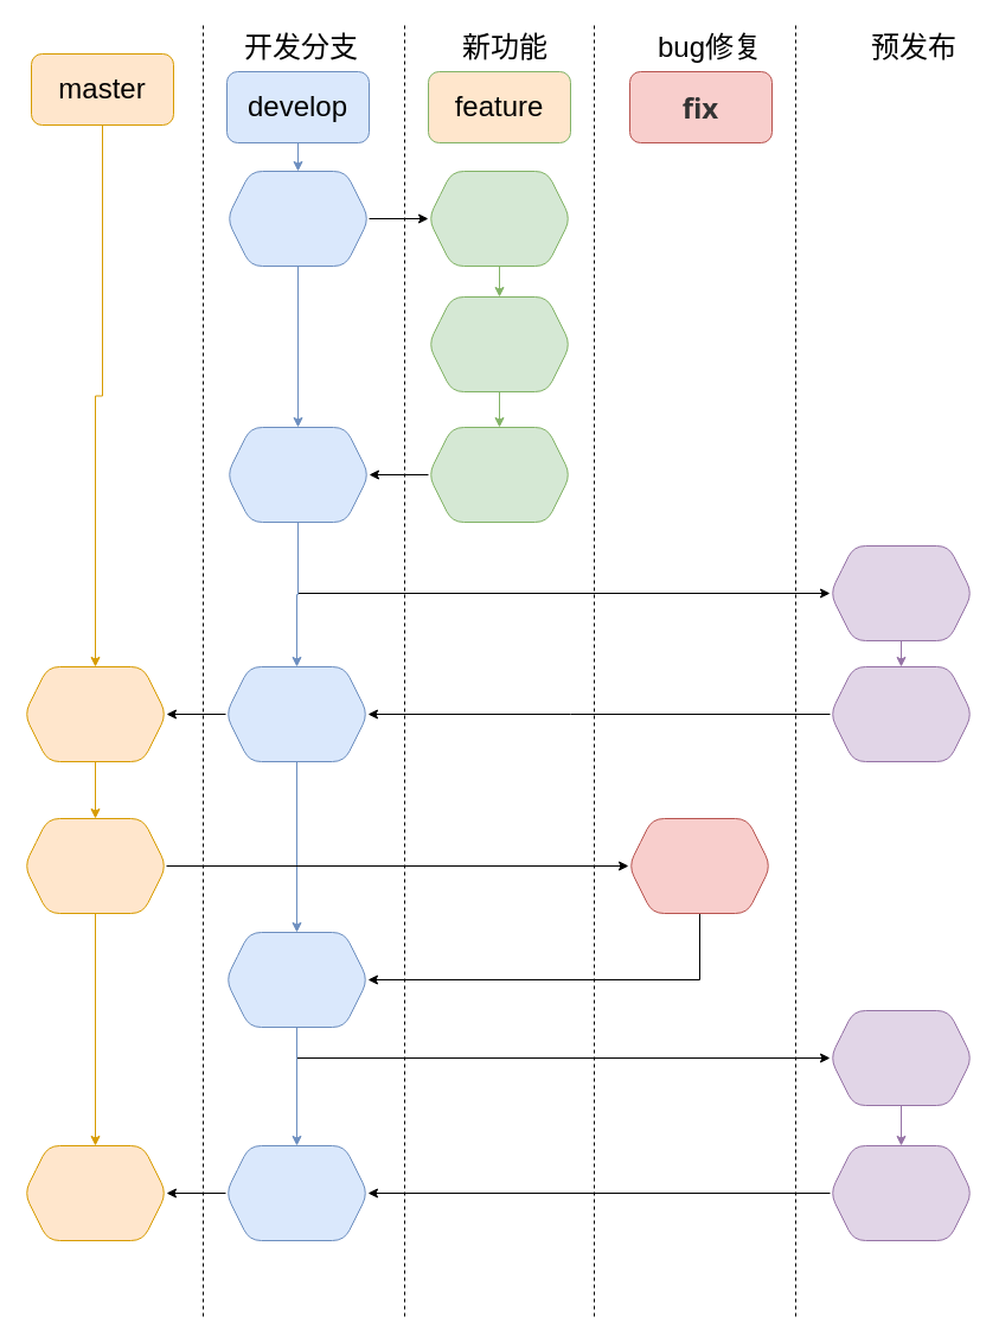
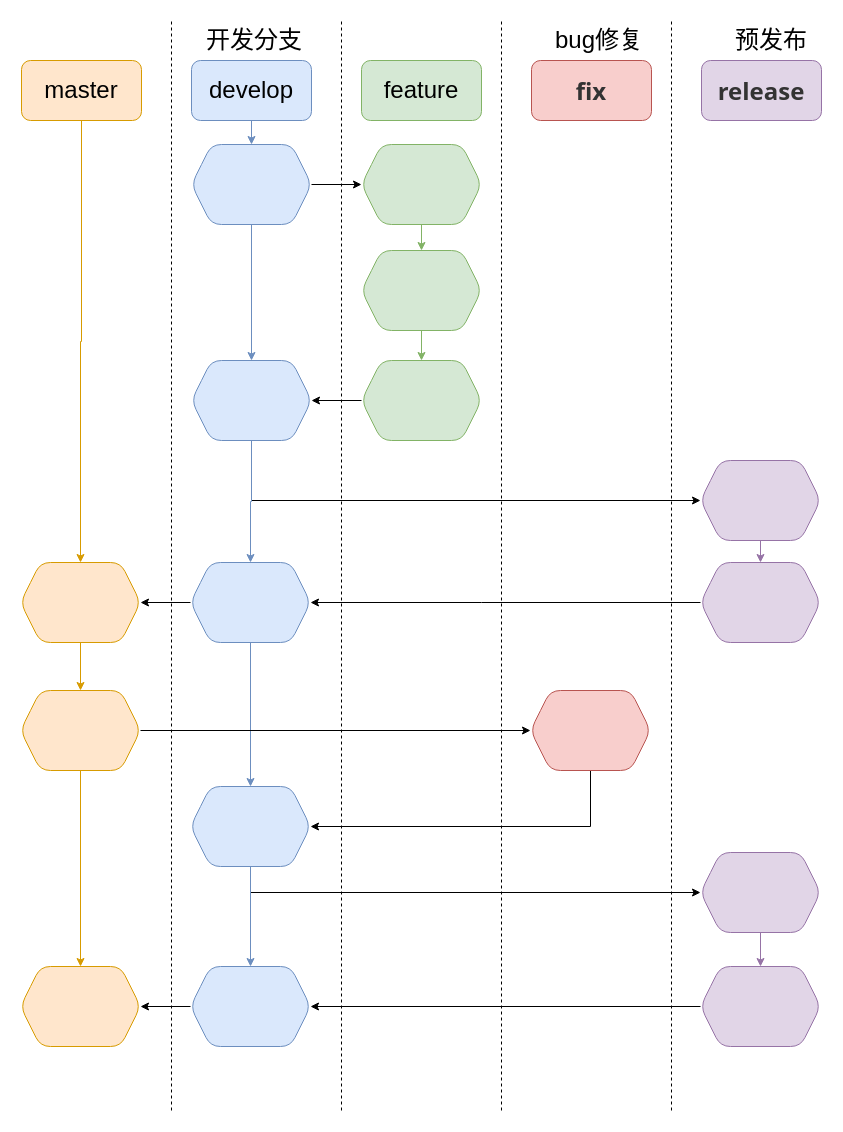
  <mxCell id="0" />
  <mxCell id="1" parent="0" />
  <mxCell id="2" value="" style="edgeStyle=orthogonalEdgeStyle;rounded=0;orthogonalLoop=1;jettySize=auto;html=1;fillColor=#ffe6cc;strokeColor=#d79b00;" edge="1" parent="1" source="3" target="10"><mxGeometry relative="1" as="geometry" /></mxCell>
- <mxCell id="3" value="&lt;font style=&quot;font-size: 24px&quot;&gt;master&lt;/font&gt;" style="rounded=1;whiteSpace=wrap;html=1;fillColor=#ffe6cc;strokeColor=#d79b00;" vertex="1" parent="1"><mxGeometry x="26" y="45" width="120" height="60" as="geometry" /></mxCell>
+ <mxCell id="3" value="&lt;font style=&quot;font-size: 24px&quot;&gt;master&lt;/font&gt;" style="rounded=1;whiteSpace=wrap;html=1;fillColor=#ffe6cc;strokeColor=#d79b00;" vertex="1" parent="1"><mxGeometry x="21" y="60" width="120" height="60" as="geometry" /></mxCell>
  <mxCell id="4" value="" style="edgeStyle=orthogonalEdgeStyle;rounded=0;orthogonalLoop=1;jettySize=auto;html=1;fillColor=#dae8fc;strokeColor=#6c8ebf;" edge="1" parent="1" source="5" target="13"><mxGeometry relative="1" as="geometry" /></mxCell>
  <mxCell id="5" value="&lt;font style=&quot;font-size: 24px&quot;&gt;develop&lt;/font&gt;" style="rounded=1;whiteSpace=wrap;html=1;fillColor=#dae8fc;strokeColor=#6c8ebf;" vertex="1" parent="1"><mxGeometry x="191" y="60" width="120" height="60" as="geometry" /></mxCell>
- <mxCell id="6" value="&lt;font style=&quot;font-size: 24px&quot;&gt;feature&lt;/font&gt;" style="rounded=1;whiteSpace=wrap;html=1;fillColor=#ffe6cc;strokeColor=#82b366;" vertex="1" parent="1"><mxGeometry x="361" y="60" width="120" height="60" as="geometry" /></mxCell>
+ <mxCell id="6" value="&lt;font style=&quot;font-size: 24px&quot;&gt;feature&lt;/font&gt;" style="rounded=1;whiteSpace=wrap;html=1;fillColor=#d5e8d4;strokeColor=#82b366;" vertex="1" parent="1"><mxGeometry x="361" y="60" width="120" height="60" as="geometry" /></mxCell>
  <mxCell id="7" value="&lt;h4 class=&quot;md-end-block md-heading md-focus&quot; style=&quot;box-sizing: border-box ; margin-top: 1rem ; margin-bottom: 1rem ; position: relative ; line-height: 1.4 ; cursor: text ; color: rgb(51 , 51 , 51) ; font-family: &amp;#34;open sans&amp;#34; , &amp;#34;clear sans&amp;#34; , &amp;#34;helvetica neue&amp;#34; , &amp;#34;helvetica&amp;#34; , &amp;#34;arial&amp;#34; , &amp;#34;segoe ui emoji&amp;#34; , sans-serif&quot;&gt;&lt;span class=&quot;md-plain md-expand&quot; style=&quot;box-sizing: border-box&quot;&gt;&lt;font style=&quot;font-size: 24px&quot;&gt;fix&lt;/font&gt;&lt;/span&gt;&lt;/h4&gt;" style="rounded=1;whiteSpace=wrap;html=1;fillColor=#f8cecc;strokeColor=#b85450;" vertex="1" parent="1"><mxGeometry x="531" y="60" width="120" height="60" as="geometry" /></mxCell>
+ <mxCell id="8" value="&lt;h4 class=&quot;md-end-block md-heading md-focus&quot; style=&quot;box-sizing: border-box ; margin-top: 1rem ; margin-bottom: 1rem ; position: relative ; line-height: 1.4 ; cursor: text ; color: rgb(51 , 51 , 51) ; font-family: &amp;#34;open sans&amp;#34; , &amp;#34;clear sans&amp;#34; , &amp;#34;helvetica neue&amp;#34; , &amp;#34;helvetica&amp;#34; , &amp;#34;arial&amp;#34; , &amp;#34;segoe ui emoji&amp;#34; , sans-serif&quot;&gt;&lt;span class=&quot;md-plain md-expand&quot; style=&quot;box-sizing: border-box&quot;&gt;&lt;font style=&quot;font-size: 24px&quot;&gt;release&lt;/font&gt;&lt;/span&gt;&lt;/h4&gt;" style="rounded=1;whiteSpace=wrap;html=1;fillColor=#e1d5e7;strokeColor=#9673a6;" vertex="1" parent="1"><mxGeometry x="701" y="60" width="120" height="60" as="geometry" /></mxCell>
  <mxCell id="9" value="" style="edgeStyle=orthogonalEdgeStyle;rounded=0;orthogonalLoop=1;jettySize=auto;html=1;fillColor=#ffe6cc;strokeColor=#d79b00;" edge="1" parent="1" source="10" target="33"><mxGeometry relative="1" as="geometry" /></mxCell>
  <mxCell id="10" value="" style="shape=hexagon;perimeter=hexagonPerimeter2;whiteSpace=wrap;html=1;fixedSize=1;rounded=1;fillColor=#ffe6cc;strokeColor=#d79b00;" vertex="1" parent="1"><mxGeometry x="20" y="562" width="120" height="80" as="geometry" /></mxCell>
  <mxCell id="11" value="" style="edgeStyle=orthogonalEdgeStyle;rounded=0;orthogonalLoop=1;jettySize=auto;html=1;" edge="1" parent="1" source="13" target="15"><mxGeometry relative="1" as="geometry" /></mxCell>
  <mxCell id="12" value="" style="edgeStyle=orthogonalEdgeStyle;rounded=0;orthogonalLoop=1;jettySize=auto;html=1;fillColor=#dae8fc;strokeColor=#6c8ebf;entryX=0.5;entryY=0;entryDx=0;entryDy=0;" edge="1" parent="1" source="13" target="23"><mxGeometry relative="1" as="geometry"><mxPoint x="252" y="380" as="targetPoint" /></mxGeometry></mxCell>
  <mxCell id="13" value="" style="shape=hexagon;perimeter=hexagonPerimeter2;whiteSpace=wrap;html=1;fixedSize=1;rounded=1;fillColor=#dae8fc;strokeColor=#6c8ebf;" vertex="1" parent="1"><mxGeometry x="191" y="144" width="120" height="80" as="geometry" /></mxCell>
  <mxCell id="14" value="" style="edgeStyle=orthogonalEdgeStyle;rounded=0;orthogonalLoop=1;jettySize=auto;html=1;fillColor=#d5e8d4;strokeColor=#82b366;" edge="1" parent="1" source="15" target="18"><mxGeometry relative="1" as="geometry" /></mxCell>
  <mxCell id="15" value="" style="shape=hexagon;perimeter=hexagonPerimeter2;whiteSpace=wrap;html=1;fixedSize=1;rounded=1;fillColor=#d5e8d4;strokeColor=#82b366;" vertex="1" parent="1"><mxGeometry x="361" y="144" width="120" height="80" as="geometry" /></mxCell>
  <mxCell id="16" value="" style="edgeStyle=orthogonalEdgeStyle;rounded=0;orthogonalLoop=1;jettySize=auto;html=1;fillColor=#dae8fc;strokeColor=#6c8ebf;" edge="1" parent="1"><mxGeometry relative="1" as="geometry"><mxPoint x="251" y="354" as="targetPoint" /></mxGeometry></mxCell>
  <mxCell id="17" value="" style="edgeStyle=orthogonalEdgeStyle;rounded=0;orthogonalLoop=1;jettySize=auto;html=1;fillColor=#d5e8d4;strokeColor=#82b366;" edge="1" parent="1" source="18" target="20"><mxGeometry relative="1" as="geometry" /></mxCell>
  <mxCell id="18" value="" style="shape=hexagon;perimeter=hexagonPerimeter2;whiteSpace=wrap;html=1;fixedSize=1;rounded=1;fillColor=#d5e8d4;strokeColor=#82b366;" vertex="1" parent="1"><mxGeometry x="361" y="250" width="120" height="80" as="geometry" /></mxCell>
  <mxCell id="19" style="edgeStyle=orthogonalEdgeStyle;rounded=0;orthogonalLoop=1;jettySize=auto;html=1;entryX=1;entryY=0.5;entryDx=0;entryDy=0;" edge="1" parent="1" source="20" target="23"><mxGeometry relative="1" as="geometry"><Array as="points"><mxPoint x="381" y="400" /><mxPoint x="381" y="400" /></Array></mxGeometry></mxCell>
  <mxCell id="20" value="" style="shape=hexagon;perimeter=hexagonPerimeter2;whiteSpace=wrap;html=1;fixedSize=1;rounded=1;fillColor=#d5e8d4;strokeColor=#82b366;" vertex="1" parent="1"><mxGeometry x="361" y="360" width="120" height="80" as="geometry" /></mxCell>
  <mxCell id="21" value="" style="edgeStyle=orthogonalEdgeStyle;rounded=0;orthogonalLoop=1;jettySize=auto;html=1;" edge="1" parent="1" source="23" target="25"><mxGeometry relative="1" as="geometry"><Array as="points"><mxPoint x="251" y="500" /></Array></mxGeometry></mxCell>
  <mxCell id="22" style="edgeStyle=orthogonalEdgeStyle;rounded=0;orthogonalLoop=1;jettySize=auto;html=1;entryX=0.5;entryY=0;entryDx=0;entryDy=0;fillColor=#dae8fc;strokeColor=#6c8ebf;" edge="1" parent="1" source="23" target="30"><mxGeometry relative="1" as="geometry" /></mxCell>
  <mxCell id="23" value="" style="shape=hexagon;perimeter=hexagonPerimeter2;whiteSpace=wrap;html=1;fixedSize=1;rounded=1;fillColor=#dae8fc;strokeColor=#6c8ebf;" vertex="1" parent="1"><mxGeometry x="191" y="360" width="120" height="80" as="geometry" /></mxCell>
  <mxCell id="24" value="" style="edgeStyle=orthogonalEdgeStyle;rounded=0;orthogonalLoop=1;jettySize=auto;html=1;fillColor=#e1d5e7;strokeColor=#9673a6;" edge="1" parent="1" source="25" target="27"><mxGeometry relative="1" as="geometry" /></mxCell>
  <mxCell id="25" value="" style="shape=hexagon;perimeter=hexagonPerimeter2;whiteSpace=wrap;html=1;fixedSize=1;rounded=1;fillColor=#e1d5e7;strokeColor=#9673a6;" vertex="1" parent="1"><mxGeometry x="700" y="460" width="120" height="80" as="geometry" /></mxCell>
  <mxCell id="26" style="edgeStyle=orthogonalEdgeStyle;rounded=0;orthogonalLoop=1;jettySize=auto;html=1;entryX=1;entryY=0.5;entryDx=0;entryDy=0;" edge="1" parent="1" source="27" target="30"><mxGeometry relative="1" as="geometry"><Array as="points"><mxPoint x="481" y="602" /><mxPoint x="481" y="602" /></Array></mxGeometry></mxCell>
  <mxCell id="27" value="" style="shape=hexagon;perimeter=hexagonPerimeter2;whiteSpace=wrap;html=1;fixedSize=1;rounded=1;fillColor=#e1d5e7;strokeColor=#9673a6;" vertex="1" parent="1"><mxGeometry x="700" y="562" width="120" height="80" as="geometry" /></mxCell>
  <mxCell id="28" style="edgeStyle=orthogonalEdgeStyle;rounded=0;orthogonalLoop=1;jettySize=auto;html=1;entryX=1;entryY=0.5;entryDx=0;entryDy=0;" edge="1" parent="1" source="30" target="10"><mxGeometry relative="1" as="geometry" /></mxCell>
  <mxCell id="29" style="edgeStyle=orthogonalEdgeStyle;rounded=0;orthogonalLoop=1;jettySize=auto;html=1;entryX=0.5;entryY=0;entryDx=0;entryDy=0;fillColor=#dae8fc;strokeColor=#6c8ebf;" edge="1" parent="1" source="30" target="38"><mxGeometry relative="1" as="geometry" /></mxCell>
  <mxCell id="30" value="" style="shape=hexagon;perimeter=hexagonPerimeter2;whiteSpace=wrap;html=1;fixedSize=1;rounded=1;fillColor=#dae8fc;strokeColor=#6c8ebf;" vertex="1" parent="1"><mxGeometry x="190" y="562" width="120" height="80" as="geometry" /></mxCell>
  <mxCell id="31" value="" style="edgeStyle=orthogonalEdgeStyle;rounded=0;orthogonalLoop=1;jettySize=auto;html=1;" edge="1" parent="1" source="33" target="35"><mxGeometry relative="1" as="geometry" /></mxCell>
  <mxCell id="32" value="" style="edgeStyle=orthogonalEdgeStyle;rounded=0;orthogonalLoop=1;jettySize=auto;html=1;fillColor=#ffe6cc;strokeColor=#d79b00;" edge="1" parent="1" source="33" target="43"><mxGeometry relative="1" as="geometry" /></mxCell>
  <mxCell id="33" value="" style="shape=hexagon;perimeter=hexagonPerimeter2;whiteSpace=wrap;html=1;fixedSize=1;rounded=1;fillColor=#ffe6cc;strokeColor=#d79b00;" vertex="1" parent="1"><mxGeometry x="20" y="690" width="120" height="80" as="geometry" /></mxCell>
  <mxCell id="34" value="" style="edgeStyle=orthogonalEdgeStyle;rounded=0;orthogonalLoop=1;jettySize=auto;html=1;" edge="1" parent="1" source="35" target="38"><mxGeometry relative="1" as="geometry"><Array as="points"><mxPoint x="590" y="826" /></Array></mxGeometry></mxCell>
  <mxCell id="35" value="" style="shape=hexagon;perimeter=hexagonPerimeter2;whiteSpace=wrap;html=1;fixedSize=1;rounded=1;fillColor=#f8cecc;strokeColor=#b85450;" vertex="1" parent="1"><mxGeometry x="530" y="690" width="120" height="80" as="geometry" /></mxCell>
  <mxCell id="36" style="edgeStyle=orthogonalEdgeStyle;rounded=0;orthogonalLoop=1;jettySize=auto;html=1;entryX=0;entryY=0.5;entryDx=0;entryDy=0;" edge="1" parent="1" source="38" target="40"><mxGeometry relative="1" as="geometry"><mxPoint x="250" y="1060" as="targetPoint" /><Array as="points"><mxPoint x="250" y="892" /></Array></mxGeometry></mxCell>
  <mxCell id="37" style="edgeStyle=orthogonalEdgeStyle;rounded=0;orthogonalLoop=1;jettySize=auto;html=1;entryX=0.5;entryY=0;entryDx=0;entryDy=0;fillColor=#dae8fc;strokeColor=#6c8ebf;" edge="1" parent="1" source="38" target="45"><mxGeometry relative="1" as="geometry" /></mxCell>
  <mxCell id="38" value="" style="shape=hexagon;perimeter=hexagonPerimeter2;whiteSpace=wrap;html=1;fixedSize=1;rounded=1;fillColor=#dae8fc;strokeColor=#6c8ebf;" vertex="1" parent="1"><mxGeometry x="190" y="786" width="120" height="80" as="geometry" /></mxCell>
  <mxCell id="39" value="" style="edgeStyle=orthogonalEdgeStyle;rounded=0;orthogonalLoop=1;jettySize=auto;html=1;fillColor=#e1d5e7;strokeColor=#9673a6;" edge="1" parent="1" source="40" target="42"><mxGeometry relative="1" as="geometry" /></mxCell>
  <mxCell id="40" value="" style="shape=hexagon;perimeter=hexagonPerimeter2;whiteSpace=wrap;html=1;fixedSize=1;rounded=1;fillColor=#e1d5e7;strokeColor=#9673a6;" vertex="1" parent="1"><mxGeometry x="700" y="852" width="120" height="80" as="geometry" /></mxCell>
  <mxCell id="41" style="edgeStyle=orthogonalEdgeStyle;rounded=0;orthogonalLoop=1;jettySize=auto;html=1;entryX=1;entryY=0.5;entryDx=0;entryDy=0;" edge="1" parent="1" source="42" target="45"><mxGeometry relative="1" as="geometry" /></mxCell>
  <mxCell id="42" value="" style="shape=hexagon;perimeter=hexagonPerimeter2;whiteSpace=wrap;html=1;fixedSize=1;rounded=1;fillColor=#e1d5e7;strokeColor=#9673a6;" vertex="1" parent="1"><mxGeometry x="700" y="966" width="120" height="80" as="geometry" /></mxCell>
  <mxCell id="43" value="" style="shape=hexagon;perimeter=hexagonPerimeter2;whiteSpace=wrap;html=1;fixedSize=1;rounded=1;fillColor=#ffe6cc;strokeColor=#d79b00;" vertex="1" parent="1"><mxGeometry x="20" y="966" width="120" height="80" as="geometry" /></mxCell>
  <mxCell id="44" style="edgeStyle=orthogonalEdgeStyle;rounded=0;orthogonalLoop=1;jettySize=auto;html=1;entryX=1;entryY=0.5;entryDx=0;entryDy=0;" edge="1" parent="1" source="45" target="43"><mxGeometry relative="1" as="geometry" /></mxCell>
  <mxCell id="45" value="" style="shape=hexagon;perimeter=hexagonPerimeter2;whiteSpace=wrap;html=1;fixedSize=1;rounded=1;fillColor=#dae8fc;strokeColor=#6c8ebf;" vertex="1" parent="1"><mxGeometry x="190" y="966" width="120" height="80" as="geometry" /></mxCell>
  <mxCell id="46" value="&lt;font style=&quot;font-size: 24px&quot;&gt;开发分支&lt;/font&gt;" style="text;html=1;strokeColor=none;fillColor=none;align=center;verticalAlign=middle;whiteSpace=wrap;rounded=0;" vertex="1" parent="1"><mxGeometry x="204" y="30" width="100" height="20" as="geometry" /></mxCell>
- <mxCell id="47" value="&lt;font style=&quot;font-size: 24px&quot;&gt;新功能&lt;/font&gt;" style="text;html=1;strokeColor=none;fillColor=none;align=center;verticalAlign=middle;whiteSpace=wrap;rounded=0;" vertex="1" parent="1"><mxGeometry x="386" y="30" width="80" height="20" as="geometry" /></mxCell>
  <mxCell id="48" value="&lt;font style=&quot;font-size: 24px&quot;&gt;bug修复&lt;/font&gt;" style="text;html=1;strokeColor=none;fillColor=none;align=center;verticalAlign=middle;whiteSpace=wrap;rounded=0;" vertex="1" parent="1"><mxGeometry x="549" y="30" width="100" height="20" as="geometry" /></mxCell>
  <mxCell id="49" value="&lt;font style=&quot;font-size: 24px&quot;&gt;预发布&lt;/font&gt;" style="text;html=1;strokeColor=none;fillColor=none;align=center;verticalAlign=middle;whiteSpace=wrap;rounded=0;" vertex="1" parent="1"><mxGeometry x="731" y="30" width="80" height="20" as="geometry" /></mxCell>
  <mxCell id="50" value="" style="endArrow=none;dashed=1;html=1;" edge="1" parent="1"><mxGeometry width="50" height="50" relative="1" as="geometry"><mxPoint x="171" y="1110" as="sourcePoint" /><mxPoint x="171" as="targetPoint" y="20" /></mxGeometry></mxCell>
  <mxCell id="51" value="" style="endArrow=none;dashed=1;html=1;" edge="1" parent="1"><mxGeometry width="50" height="50" relative="1" as="geometry"><mxPoint x="341" y="1110" as="sourcePoint" /><mxPoint x="341" as="targetPoint" y="20" /></mxGeometry></mxCell>
  <mxCell id="52" value="" style="endArrow=none;dashed=1;html=1;" edge="1" parent="1"><mxGeometry width="50" height="50" relative="1" as="geometry"><mxPoint x="501" y="1110" as="sourcePoint" /><mxPoint x="501" as="targetPoint" y="20" /></mxGeometry></mxCell>
  <mxCell id="53" value="" style="endArrow=none;dashed=1;html=1;" edge="1" parent="1"><mxGeometry width="50" height="50" relative="1" as="geometry"><mxPoint x="671" y="1110" as="sourcePoint" /><mxPoint x="671" as="targetPoint" y="20" /></mxGeometry></mxCell>
